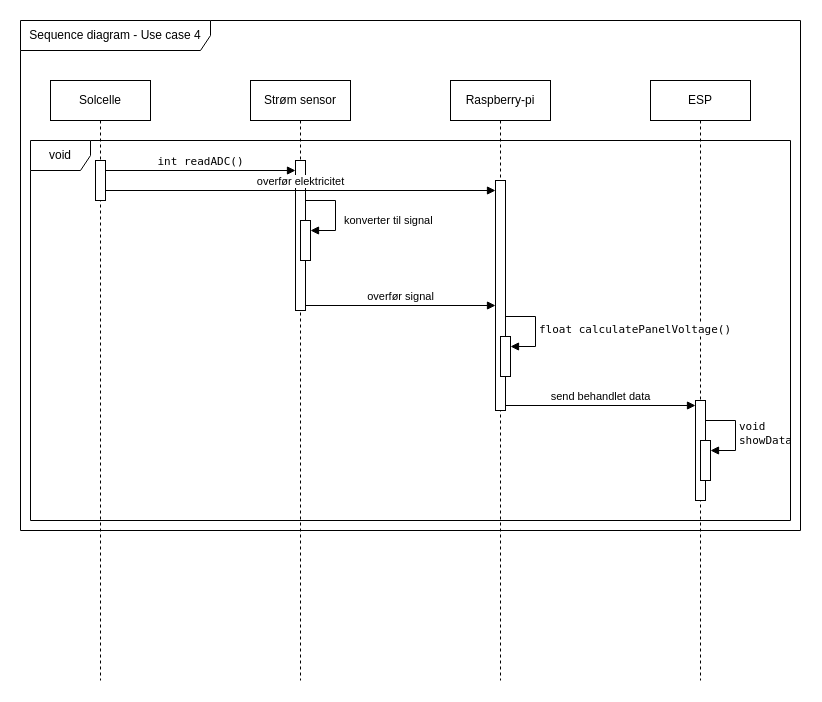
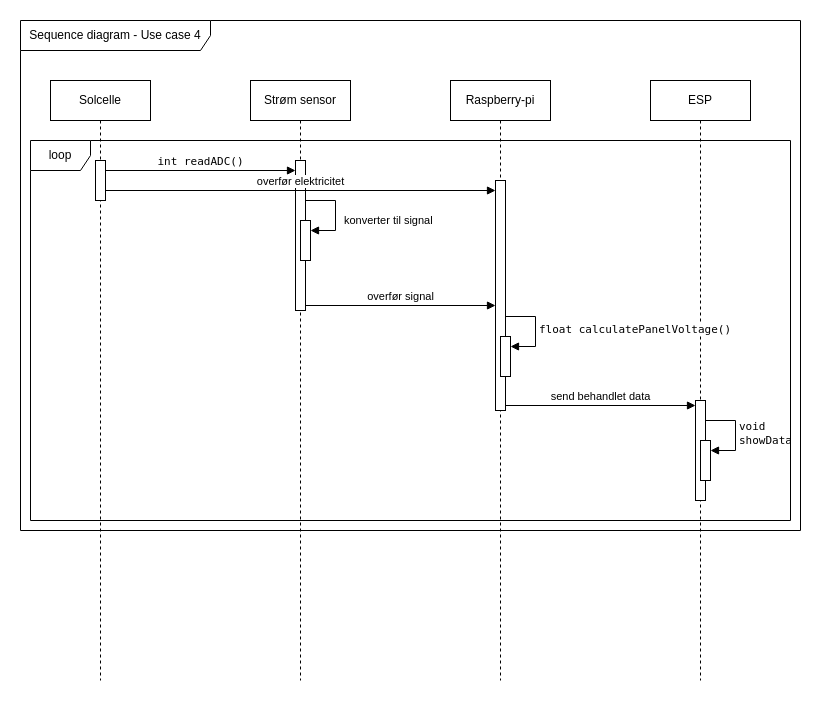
  <mxCell id="0" />
  <mxCell id="1" parent="0" />
  <mxCell id="2" value="Solcelle" style="shape=umlLifeline;perimeter=lifelinePerimeter;whiteSpace=wrap;html=1;container=1;dropTarget=0;collapsible=0;recursiveResize=0;outlineConnect=0;portConstraint=eastwest;newEdgeStyle={&quot;curved&quot;:0,&quot;rounded&quot;:0};" vertex="1" parent="1"><mxGeometry x="50" y="80" width="100" height="600" as="geometry" /></mxCell>
  <mxCell id="3" value="Sequence diagram - Use case 4" style="shape=umlFrame;whiteSpace=wrap;html=1;pointerEvents=0;width=190;height=30;" vertex="1" parent="1"><mxGeometry x="20" y="20" width="780" height="510" as="geometry" /></mxCell>
  <mxCell id="4" value="Strøm sensor" style="shape=umlLifeline;perimeter=lifelinePerimeter;whiteSpace=wrap;html=1;container=1;dropTarget=0;collapsible=0;recursiveResize=0;outlineConnect=0;portConstraint=eastwest;newEdgeStyle={&quot;curved&quot;:0,&quot;rounded&quot;:0};" vertex="1" parent="1"><mxGeometry x="250" y="80" width="100" height="600" as="geometry" /></mxCell>
  <mxCell id="5" value="" style="html=1;points=[[0,0,0,0,5],[0,1,0,0,-5],[1,0,0,0,5],[1,1,0,0,-5]];perimeter=orthogonalPerimeter;outlineConnect=0;targetShapes=umlLifeline;portConstraint=eastwest;newEdgeStyle={&quot;curved&quot;:0,&quot;rounded&quot;:0};" vertex="1" parent="4"><mxGeometry x="45" y="80" width="10" height="150" as="geometry" /></mxCell>
  <mxCell id="6" value="" style="html=1;points=[[0,0,0,0,5],[0,1,0,0,-5],[1,0,0,0,5],[1,1,0,0,-5]];perimeter=orthogonalPerimeter;outlineConnect=0;targetShapes=umlLifeline;portConstraint=eastwest;newEdgeStyle={&quot;curved&quot;:0,&quot;rounded&quot;:0};" vertex="1" parent="4"><mxGeometry x="50" y="140" width="10" height="40" as="geometry" /></mxCell>
  <mxCell id="7" value="&lt;code&gt;&lt;span style=&quot;font-family: Helvetica;&quot;&gt;konverter til signal&lt;/span&gt;&lt;/code&gt;" style="html=1;align=left;spacingLeft=2;endArrow=block;rounded=0;edgeStyle=orthogonalEdgeStyle;curved=0;rounded=0;" edge="1" parent="4" target="6"><mxGeometry x="0.176" y="5" relative="1" as="geometry"><mxPoint x="55" y="120" as="sourcePoint" /><Array as="points"><mxPoint x="85" y="150" /></Array><mxPoint as="offset" /></mxGeometry></mxCell>
  <mxCell id="8" value="ESP" style="shape=umlLifeline;perimeter=lifelinePerimeter;whiteSpace=wrap;html=1;container=1;dropTarget=0;collapsible=0;recursiveResize=0;outlineConnect=0;portConstraint=eastwest;newEdgeStyle={&quot;curved&quot;:0,&quot;rounded&quot;:0};" vertex="1" parent="1"><mxGeometry x="650" y="80" width="100" height="600" as="geometry" /></mxCell>
  <mxCell id="9" value="" style="html=1;points=[[0,0,0,0,5],[0,1,0,0,-5],[1,0,0,0,5],[1,1,0,0,-5]];perimeter=orthogonalPerimeter;outlineConnect=0;targetShapes=umlLifeline;portConstraint=eastwest;newEdgeStyle={&quot;curved&quot;:0,&quot;rounded&quot;:0};" vertex="1" parent="8"><mxGeometry x="45" y="320" width="10" height="100" as="geometry" /></mxCell>
  <mxCell id="10" value="" style="html=1;points=[[0,0,0,0,5],[0,1,0,0,-5],[1,0,0,0,5],[1,1,0,0,-5]];perimeter=orthogonalPerimeter;outlineConnect=0;targetShapes=umlLifeline;portConstraint=eastwest;newEdgeStyle={&quot;curved&quot;:0,&quot;rounded&quot;:0};" vertex="1" parent="8"><mxGeometry x="50" y="360" width="10" height="40" as="geometry" /></mxCell>
  <mxCell id="11" value="&lt;code&gt;&lt;span class=&quot;hljs-type&quot;&gt;void&lt;/span&gt;&lt;span class=&quot;hljs-function&quot;&gt; &lt;br&gt;&lt;/span&gt;&lt;span class=&quot;hljs-title&quot;&gt;showData&lt;/span&gt;&lt;/code&gt;" style="html=1;align=left;spacingLeft=2;endArrow=block;rounded=0;edgeStyle=orthogonalEdgeStyle;curved=0;rounded=0;" edge="1" parent="8" target="10"><mxGeometry x="0.012" relative="1" as="geometry"><mxPoint x="55" y="340" as="sourcePoint" /><Array as="points"><mxPoint x="85" y="370" /></Array><mxPoint as="offset" /></mxGeometry></mxCell>
  <mxCell id="12" value="" style="html=1;points=[[0,0,0,0,5],[0,1,0,0,-5],[1,0,0,0,5],[1,1,0,0,-5]];perimeter=orthogonalPerimeter;outlineConnect=0;targetShapes=umlLifeline;portConstraint=eastwest;newEdgeStyle={&quot;curved&quot;:0,&quot;rounded&quot;:0};" vertex="1" parent="1"><mxGeometry x="95" y="160" width="10" height="40" as="geometry" /></mxCell>
  <mxCell id="13" value="&lt;code&gt;&lt;span class=&quot;hljs-type&quot;&gt;int&lt;/span&gt;&lt;span class=&quot;hljs-function&quot;&gt; &lt;/span&gt;&lt;span class=&quot;hljs-title&quot;&gt;readADC&lt;/span&gt;&lt;span class=&quot;hljs-params&quot;&gt;()&lt;/span&gt;&lt;/code&gt;" style="html=1;verticalAlign=bottom;endArrow=block;curved=0;rounded=0;" edge="1" parent="1" target="5"><mxGeometry relative="1" as="geometry"><mxPoint x="105" y="170" as="sourcePoint" /><mxPoint x="290" y="170" as="targetPoint" /></mxGeometry></mxCell>
  <mxCell id="14" value="overfør elektricitet" style="html=1;verticalAlign=bottom;endArrow=block;curved=0;rounded=0;" edge="1" parent="1" target="18"><mxGeometry width="80" relative="1" as="geometry"><mxPoint x="105" y="190" as="sourcePoint" /><mxPoint x="480" y="190" as="targetPoint" /><mxPoint as="offset" /></mxGeometry></mxCell>
  <mxCell id="15" value="overfør signal" style="html=1;verticalAlign=bottom;endArrow=block;curved=0;rounded=0;" edge="1" parent="1"><mxGeometry width="80" relative="1" as="geometry"><mxPoint x="305" y="305" as="sourcePoint" /><mxPoint x="495" y="305" as="targetPoint" /></mxGeometry></mxCell>
  <mxCell id="16" value="send behandlet data" style="html=1;verticalAlign=bottom;endArrow=block;curved=0;rounded=0;entryX=0;entryY=0;entryDx=0;entryDy=5;" edge="1" parent="1" source="18" target="9"><mxGeometry relative="1" as="geometry"><mxPoint x="425" y="405" as="sourcePoint" /></mxGeometry></mxCell>
  <mxCell id="17" value="&lt;div&gt;Raspberry-pi&lt;span style=&quot;color: rgba(0, 0, 0, 0); font-family: monospace; font-size: 0px; text-align: start; text-wrap-mode: nowrap; background-color: initial;&quot;&gt;%3CmxGraphModel%3E%3Croot%3E%3CmxCell%20id%3D%220%22%2F%3E%3CmxCell%20id%3D%221%22%20parent%3D%220%22%2F%3E%3CmxCell%20id%3D%222%22%20value%3D%22ESP32%22%20style%3D%22shape%3DumlLifeline%3Bperimeter%3DlifelinePerimeter%3BwhiteSpace%3Dwrap%3Bhtml%3D1%3Bcontainer%3D1%3BdropTarget%3D0%3Bcollapsible%3D0%3BrecursiveResize%3D0%3BoutlineConnect%3D0%3BportConstraint%3Deastwest%3BnewEdgeStyle%3D%7B%26quot%3Bcurved%26quot%3B%3A0%2C%26quot%3Brounded%26quot%3B%3A0%7D%3B%22%20vertex%3D%221%22%20parent%3D%221%22%3E%3CmxGeometry%20x%3D%22620%22%20y%3D%2280%22%20width%3D%22100%22%20height%3D%22600%22%20as%3D%22geometry%22%2F%3E%3C%2FmxCell%3E%3CmxCell%20id%3D%223%22%20value%3D%22%22%20style%3D%22html%3D1%3Bpoints%3D%5B%5B0%2C0%2C0%2C0%2C5%5D%2C%5B0%2C1%2C0%2C0%2C-5%5D%2C%5B1%2C0%2C0%2C0%2C5%5D%2C%5B1%2C1%2C0%2C0%2C-5%5D%5D%3Bperimeter%3DorthogonalPerimeter%3BoutlineConnect%3D0%3BtargetShapes%3DumlLifeline%3BportConstraint%3Deastwest%3BnewEdgeStyle%3D%7B%26quot%3Bcurved%26quot%3B%3A0%2C%26quot%3Brounded%26quot%3B%3A0%7D%3B%22%20vertex%3D%221%22%20parent%3D%222%22%3E%3CmxGeometry%20x%3D%2245%22%20y%3D%22380%22%20width%3D%2210%22%20height%3D%22100%22%20as%3D%22geometry%22%2F%3E%3C%2FmxCell%3E%3CmxCell%20id%3D%224%22%20value%3D%22%22%20style%3D%22html%3D1%3Bpoints%3D%5B%5B0%2C0%2C0%2C0%2C5%5D%2C%5B0%2C1%2C0%2C0%2C-5%5D%2C%5B1%2C0%2C0%2C0%2C5%5D%2C%5B1%2C1%2C0%2C0%2C-5%5D%5D%3Bperimeter%3DorthogonalPerimeter%3BoutlineConnect%3D0%3BtargetShapes%3DumlLifeline%3BportConstraint%3Deastwest%3BnewEdgeStyle%3D%7B%26quot%3Bcurved%26quot%3B%3A0%2C%26quot%3Brounded%26quot%3B%3A0%7D%3B%22%20vertex%3D%221%22%20parent%3D%222%22%3E%3CmxGeometry%20x%3D%2250%22%20y%3D%22420%22%20width%3D%2210%22%20height%3D%2240%22%20as%3D%22geometry%22%2F%3E%3C%2FmxCell%3E%3CmxCell%20id%3D%225%22%20value%3D%22vis%20data%26lt%3Bdiv%26gt%3Bp%C3%A5%20display%26lt%3B%2Fdiv%26gt%3B%22%20style%3D%22html%3D1%3Balign%3Dleft%3BspacingLeft%3D2%3BendArrow%3Dblock%3Brounded%3D0%3BedgeStyle%3DorthogonalEdgeStyle%3Bcurved%3D0%3Brounded%3D0%3B%22%20edge%3D%221%22%20parent%3D%222%22%20target%3D%224%22%3E%3CmxGeometry%20relative%3D%221%22%20as%3D%22geometry%22%3E%3CmxPoint%20x%3D%2255%22%20y%3D%22400%22%20as%3D%22sourcePoint%22%2F%3E%3CArray%20as%3D%22points%22%3E%3CmxPoint%20x%3D%2285%22%20y%3D%22430%22%2F%3E%3C%2FArray%3E%3C%2FmxGeometry%3E%3C%2FmxCell%3E%3C%2Froot%3E%3C%2FmxGraphModel%3E&lt;/span&gt;&lt;/div&gt;" style="shape=umlLifeline;perimeter=lifelinePerimeter;whiteSpace=wrap;html=1;container=1;dropTarget=0;collapsible=0;recursiveResize=0;outlineConnect=0;portConstraint=eastwest;newEdgeStyle={&quot;curved&quot;:0,&quot;rounded&quot;:0};" vertex="1" parent="1"><mxGeometry x="450" y="80" width="100" height="600" as="geometry" /></mxCell>
  <mxCell id="18" value="" style="html=1;points=[[0,0,0,0,5],[0,1,0,0,-5],[1,0,0,0,5],[1,1,0,0,-5]];perimeter=orthogonalPerimeter;outlineConnect=0;targetShapes=umlLifeline;portConstraint=eastwest;newEdgeStyle={&quot;curved&quot;:0,&quot;rounded&quot;:0};" vertex="1" parent="17"><mxGeometry x="45" y="100" width="10" height="230" as="geometry" /></mxCell>
  <mxCell id="19" value="" style="html=1;points=[[0,0,0,0,5],[0,1,0,0,-5],[1,0,0,0,5],[1,1,0,0,-5]];perimeter=orthogonalPerimeter;outlineConnect=0;targetShapes=umlLifeline;portConstraint=eastwest;newEdgeStyle={&quot;curved&quot;:0,&quot;rounded&quot;:0};" vertex="1" parent="17"><mxGeometry x="50" y="256" width="10" height="40" as="geometry" /></mxCell>
  <mxCell id="20" value="&lt;span style=&quot;font-family: monospace;&quot; class=&quot;hljs-type&quot;&gt;float&amp;nbsp;&lt;/span&gt;&lt;span style=&quot;font-family: monospace;&quot; class=&quot;hljs-title&quot;&gt;calculatePanelVoltage()&lt;/span&gt;" style="html=1;align=left;spacingLeft=2;endArrow=block;rounded=0;edgeStyle=orthogonalEdgeStyle;curved=0;rounded=0;" edge="1" parent="17" target="19"><mxGeometry x="0.012" relative="1" as="geometry"><mxPoint x="55" y="236" as="sourcePoint" /><Array as="points"><mxPoint x="85" y="266" /></Array><mxPoint as="offset" /></mxGeometry></mxCell>
- <mxCell id="21" value="void" style="shape=umlFrame;whiteSpace=wrap;html=1;pointerEvents=0;" vertex="1" parent="1"><mxGeometry x="30" y="140" width="760" height="380" as="geometry" /></mxCell>
+ <mxCell id="21" value="loop" style="shape=umlFrame;whiteSpace=wrap;html=1;pointerEvents=0;" vertex="1" parent="1"><mxGeometry x="30" y="140" width="760" height="380" as="geometry" /></mxCell>
